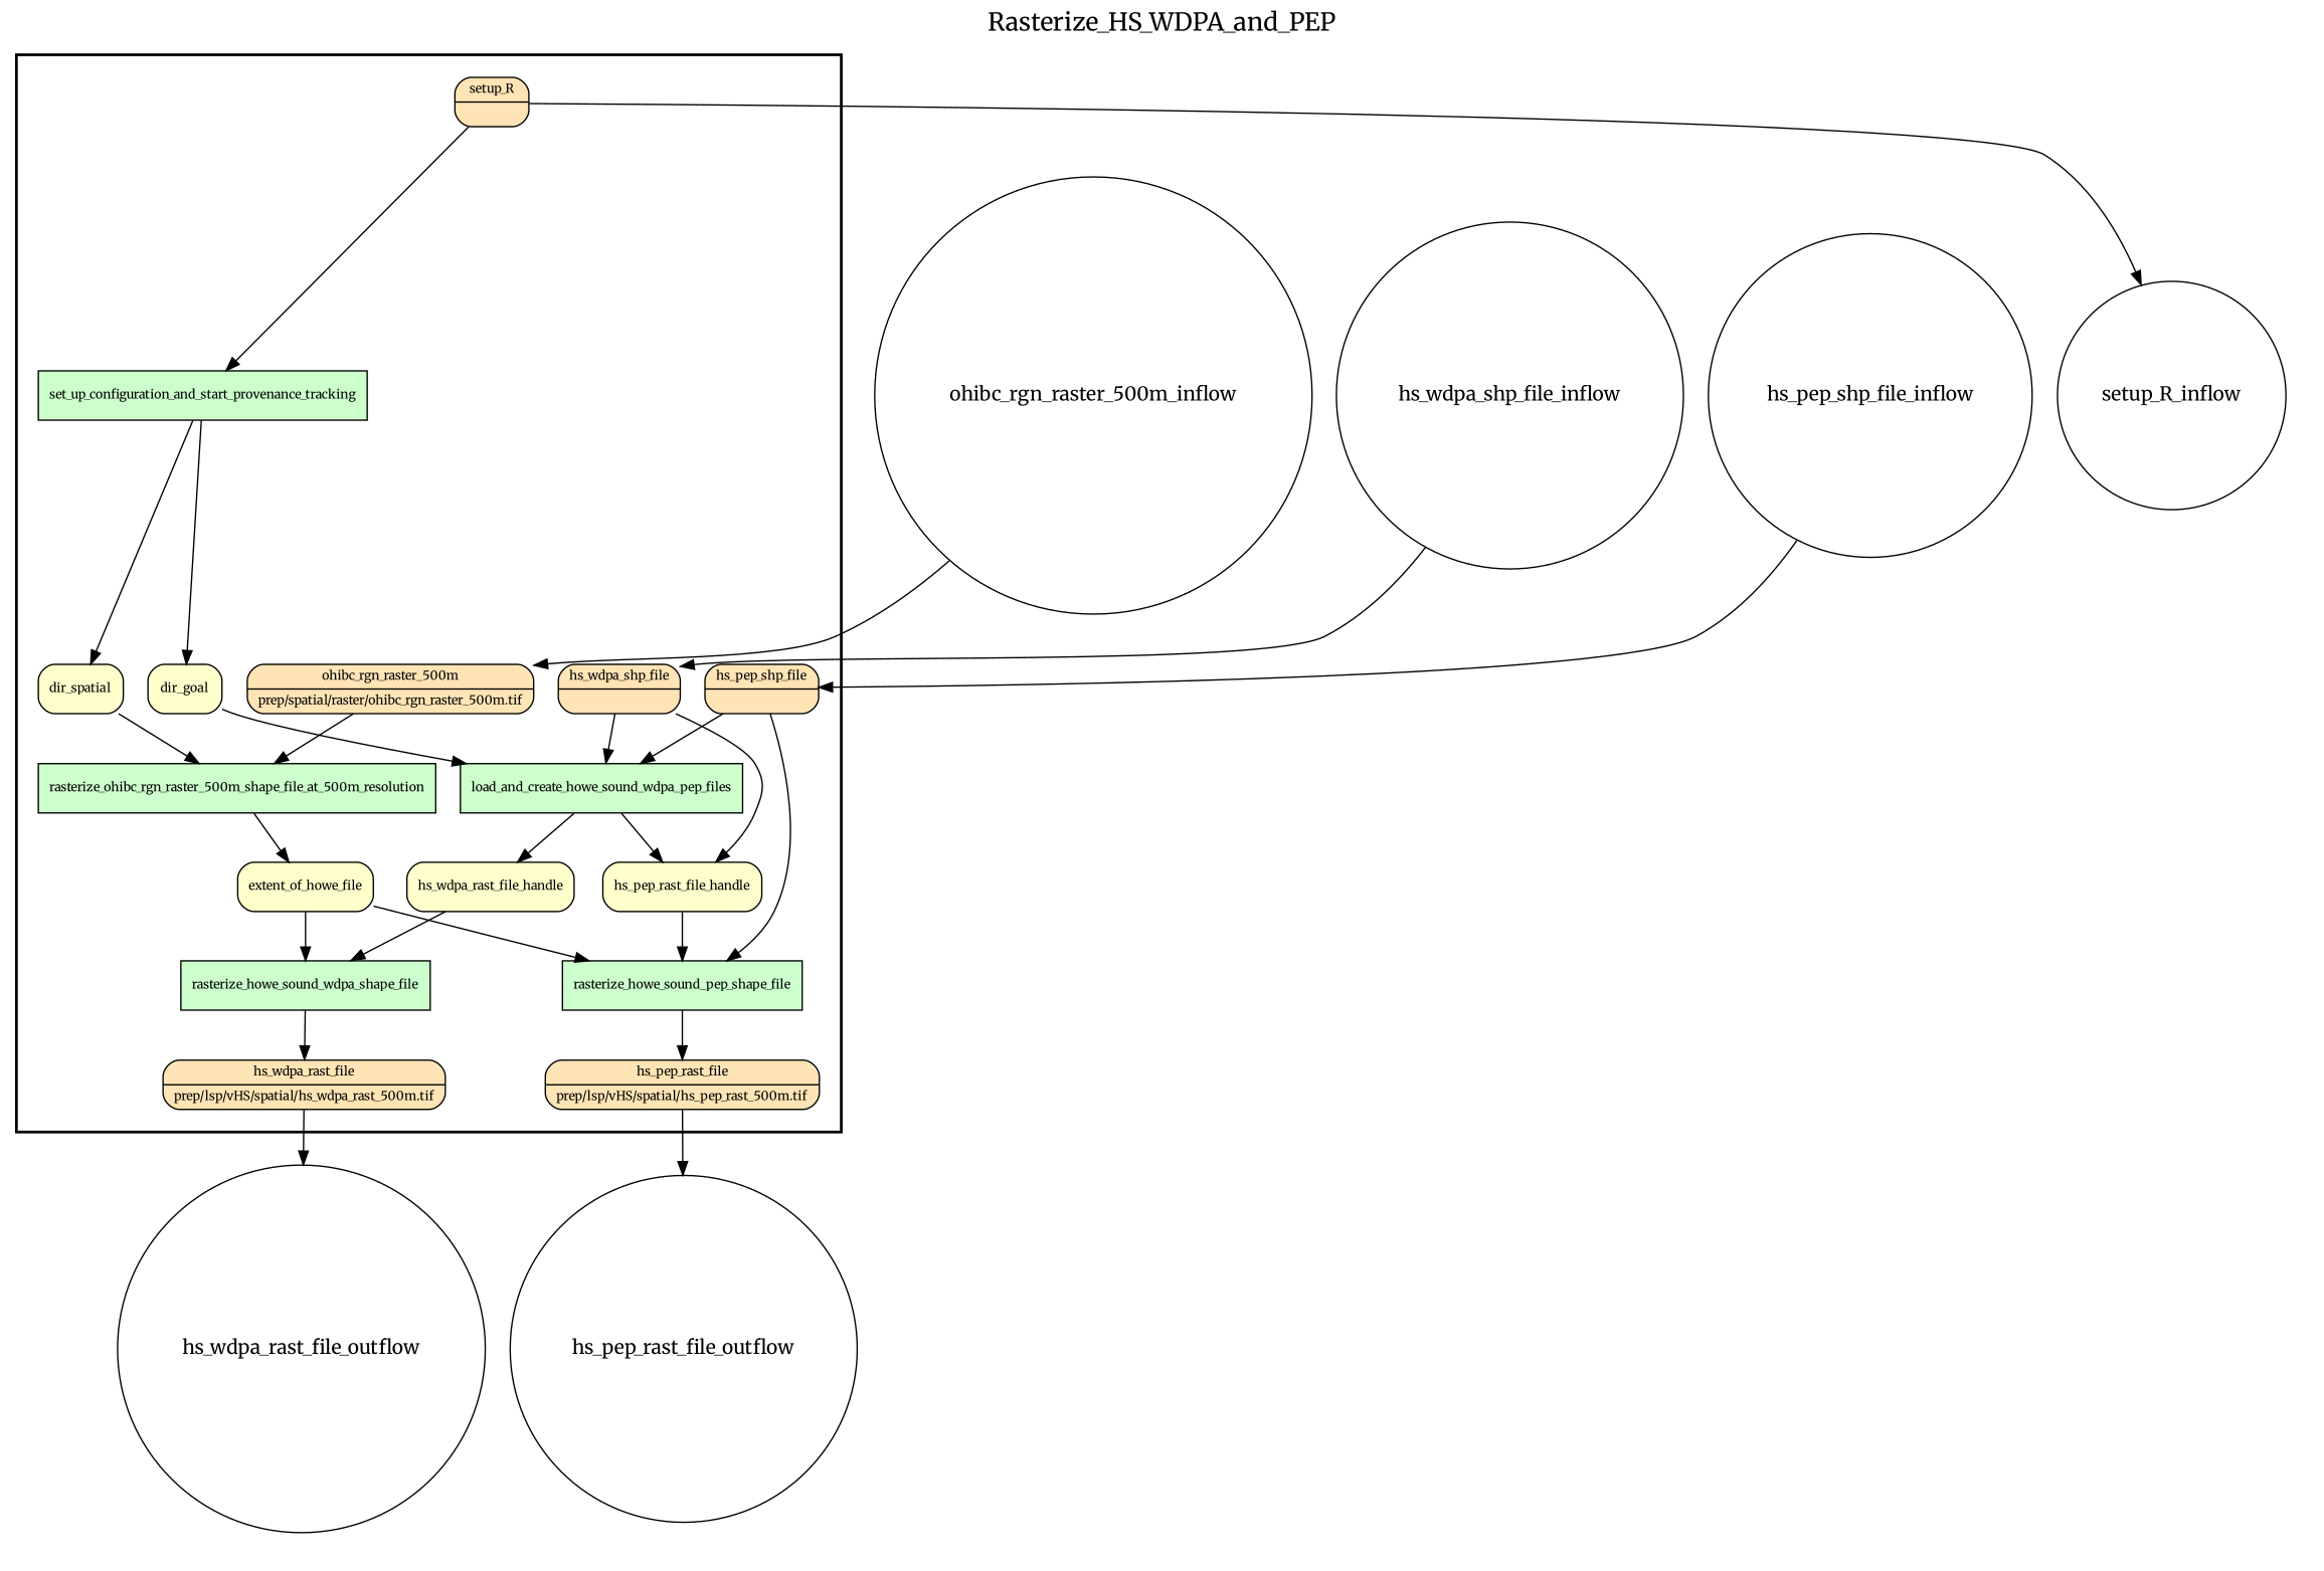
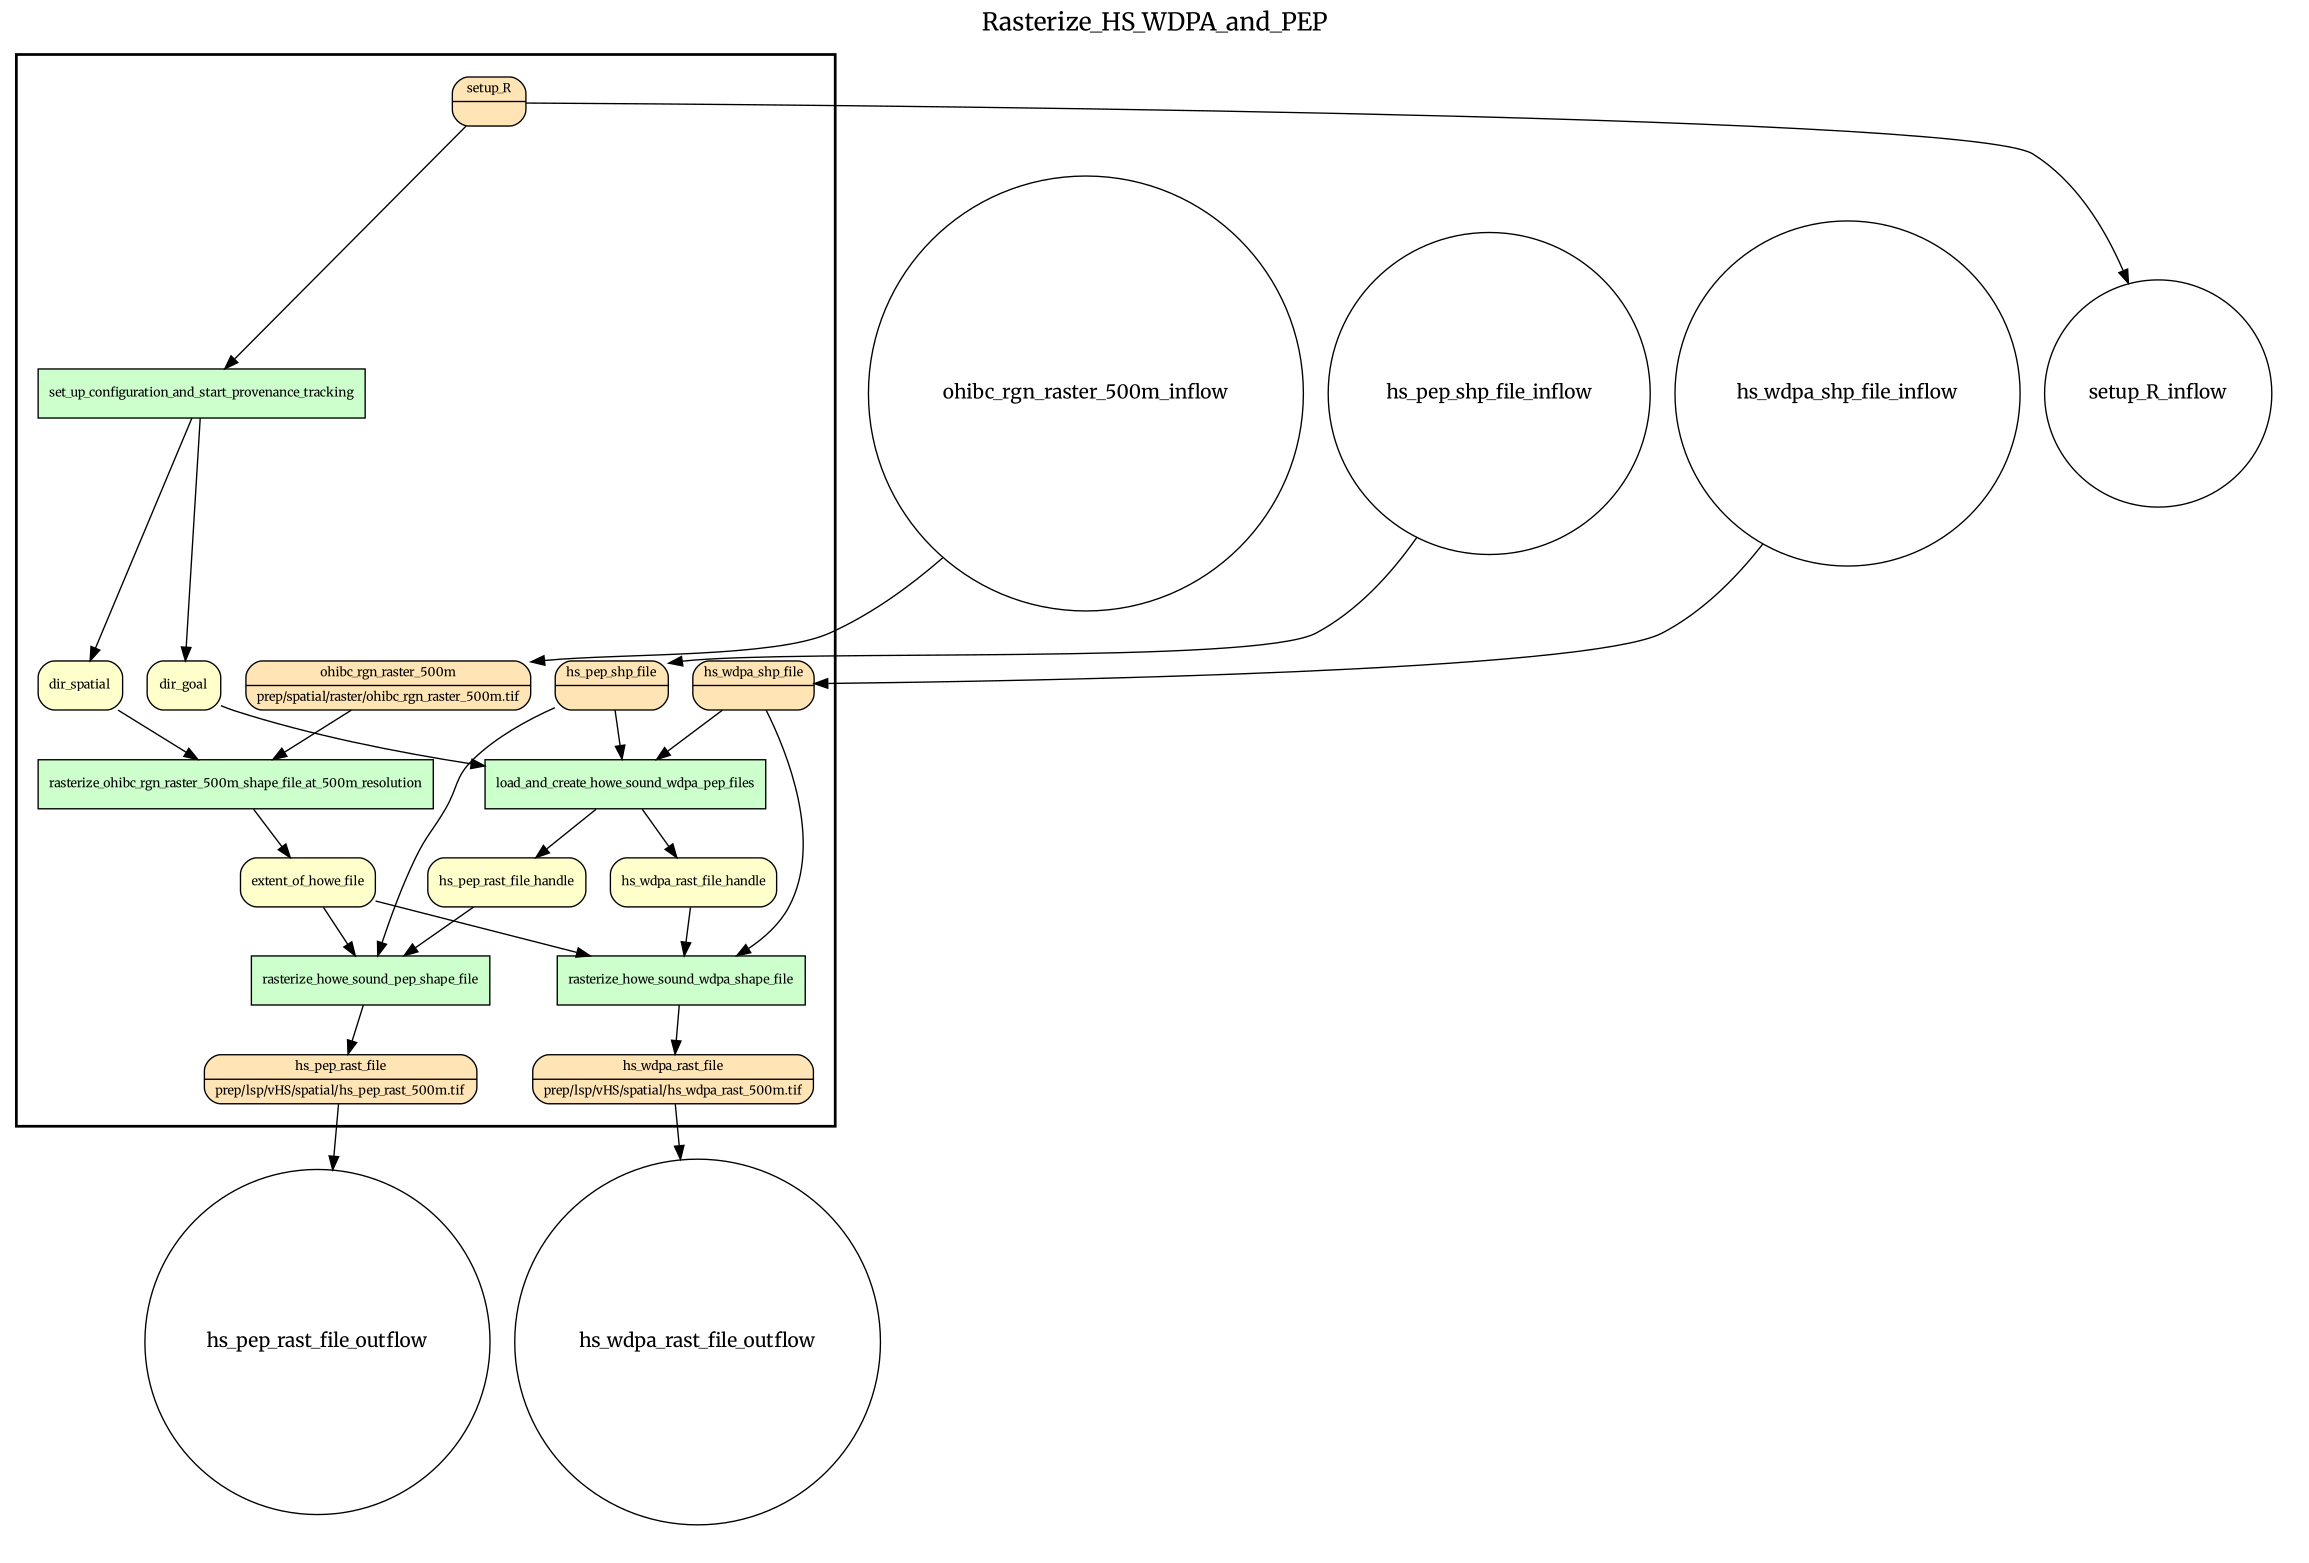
  digraph {
    fontname=Merriweather
    fontsize=18
    label=Rasterize_HS_WDPA_and_PEP
    labelloc=t
    rankdir=TB
    node [fillcolor="#FFE4B5" fontname=Merriweather fontsize=9 peripheries=1 shape=box style="rounded,filled"]
    edge [fontname=Merriweather]
    set_up_configuration_and_start_provenance_tracking [fillcolor="#CCFFCC" style=filled]
    rasterize_ohibc_rgn_raster_500m_shape_file_at_500m_resolution [fillcolor="#CCFFCC" style=filled]
    load_and_create_howe_sound_wdpa_pep_files [fillcolor="#CCFFCC" style=filled]
    rasterize_howe_sound_wdpa_shape_file [fillcolor="#CCFFCC" style=filled]
    rasterize_howe_sound_pep_shape_file [fillcolor="#CCFFCC" style=filled]
    n6 [label="{<f0> setup_R |<f1>}" rankdir=LR shape=record]
    n7 [label="{<f0> ohibc_rgn_raster_500m |<f1>prep/spatial/raster/ohibc_rgn_raster_500m.tif\l}" rankdir=LR shape=record]
    n8 [label="{<f0> hs_wdpa_shp_file |<f1>}" rankdir=LR shape=record]
    n9 [label="{<f0> hs_pep_shp_file |<f1>}" rankdir=LR shape=record]
    dir_spatial [fillcolor="#FFFFCC"]
    dir_goal [fillcolor="#FFFFCC"]
    n12 [fillcolor="#FFFFCC" label=extent_of_howe_file]
    hs_wdpa_rast_file_handle [fillcolor="#FFFFCC"]
    hs_pep_rast_file_handle [fillcolor="#FFFFCC"]
    n15 [label="{<f0> hs_wdpa_rast_file |<f1>prep/lsp/vHS/spatial/hs_wdpa_rast_500m.tif\l}" rankdir=LR shape=record]
    n16 [label="{<f0> hs_pep_rast_file |<f1>prep/lsp/vHS/spatial/hs_pep_rast_500m.tif\l}" rankdir=LR shape=record]
    setup_R_inflow [fillcolor="#FFFFFF" shape=circle width=0.2 fontsize="" style=""]
    ohibc_rgn_raster_500m_inflow [fillcolor="#FFFFFF" shape=circle width=0.2 fontsize="" style=""]
    hs_wdpa_shp_file_inflow [fillcolor="#FFFFFF" shape=circle width=0.2 fontsize="" style=""]
    hs_pep_shp_file_inflow [fillcolor="#FFFFFF" shape=circle width=0.2 fontsize="" style=""]
    hs_pep_rast_file_outflow [fillcolor="#FFFFFF" shape=circle width=0.2 fontsize="" style=""]
    hs_wdpa_rast_file_outflow [fillcolor="#FFFFFF" shape=circle width=0.2 fontsize="" style=""]
    subgraph cluster_1 {
      color=black
      label=""
      penwidth=2
      subgraph cluster_2 {
        color=white
        label=""
        penwidth=2
        set_up_configuration_and_start_provenance_tracking
        rasterize_ohibc_rgn_raster_500m_shape_file_at_500m_resolution
        load_and_create_howe_sound_wdpa_pep_files
        rasterize_howe_sound_wdpa_shape_file
        rasterize_howe_sound_pep_shape_file
        n6
        n7
        n8
        n9
        dir_spatial
        dir_goal
        n12
        hs_wdpa_rast_file_handle
        hs_pep_rast_file_handle
        n15
        n16
      }
    }
    subgraph cluster_3 {
      color=white
      label=""
      penwidth=2
      subgraph cluster_4 {
        color=white
        label=""
        penwidth=2
        setup_R_inflow
        ohibc_rgn_raster_500m_inflow
        hs_wdpa_shp_file_inflow
        hs_pep_shp_file_inflow
      }
    }
    subgraph cluster_5 {
      color=white
      label=""
      penwidth=2
      subgraph cluster_6 {
        color=white
        label=""
        penwidth=2
        hs_pep_rast_file_outflow
        hs_wdpa_rast_file_outflow
      }
    }
    set_up_configuration_and_start_provenance_tracking -> dir_spatial
    set_up_configuration_and_start_provenance_tracking -> dir_goal
    rasterize_ohibc_rgn_raster_500m_shape_file_at_500m_resolution -> n12
    load_and_create_howe_sound_wdpa_pep_files -> hs_wdpa_rast_file_handle
    load_and_create_howe_sound_wdpa_pep_files -> hs_pep_rast_file_handle
    rasterize_howe_sound_wdpa_shape_file -> n15
    rasterize_howe_sound_pep_shape_file -> n16
    n6 -> set_up_configuration_and_start_provenance_tracking
    n6 -> setup_R_inflow
    n7 -> rasterize_ohibc_rgn_raster_500m_shape_file_at_500m_resolution
    n8 -> load_and_create_howe_sound_wdpa_pep_files
-   n8 -> hs_pep_rast_file_handle
+   n8 -> rasterize_howe_sound_wdpa_shape_file
    n9 -> load_and_create_howe_sound_wdpa_pep_files
    n9 -> rasterize_howe_sound_pep_shape_file
    dir_spatial -> rasterize_ohibc_rgn_raster_500m_shape_file_at_500m_resolution
    dir_goal -> load_and_create_howe_sound_wdpa_pep_files
    n12 -> rasterize_howe_sound_wdpa_shape_file
    n12 -> rasterize_howe_sound_pep_shape_file
    hs_wdpa_rast_file_handle -> rasterize_howe_sound_wdpa_shape_file
    hs_pep_rast_file_handle -> rasterize_howe_sound_pep_shape_file
    n15 -> hs_wdpa_rast_file_outflow
    n16 -> hs_pep_rast_file_outflow
    ohibc_rgn_raster_500m_inflow -> n7
    hs_wdpa_shp_file_inflow -> n8
    hs_pep_shp_file_inflow -> n9
  }
